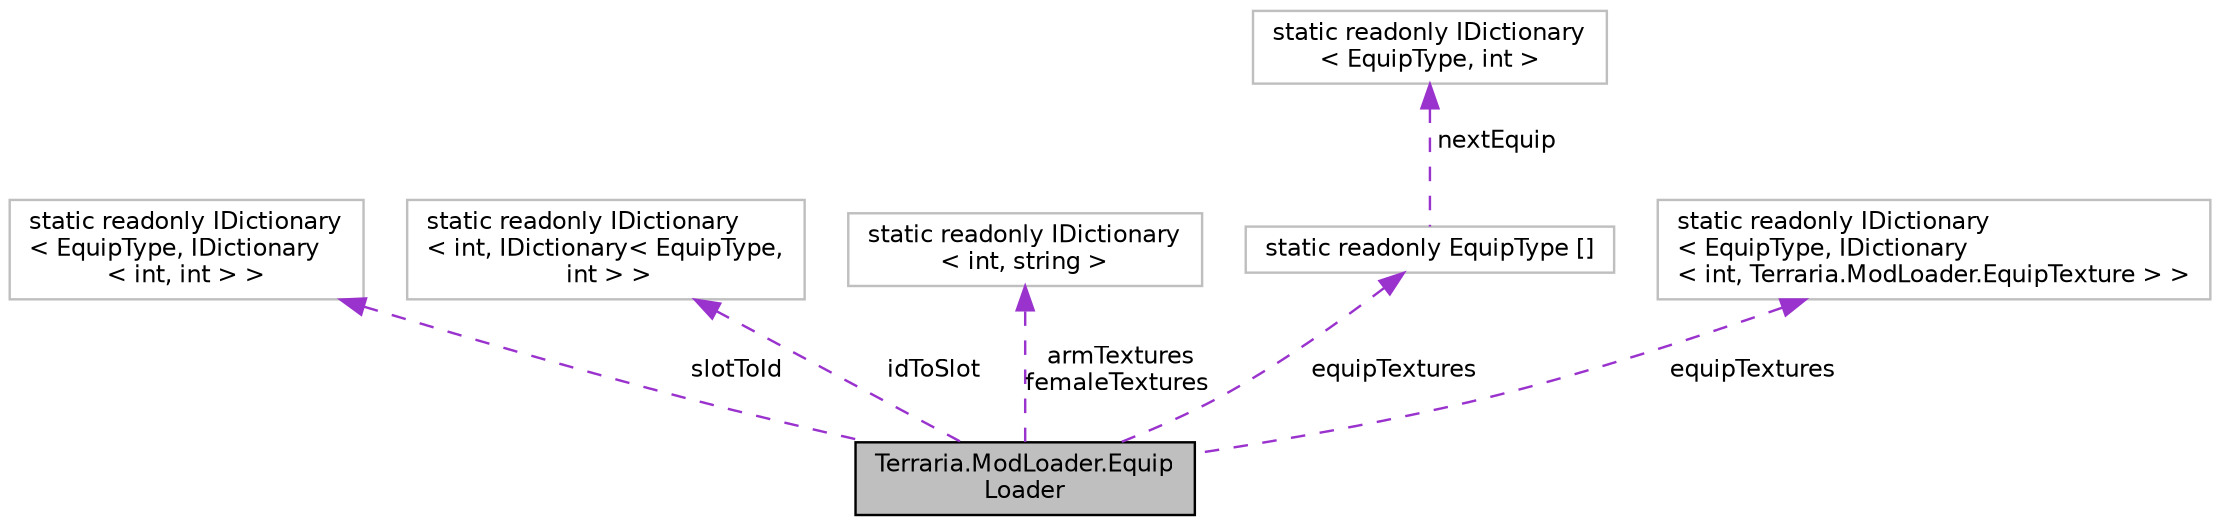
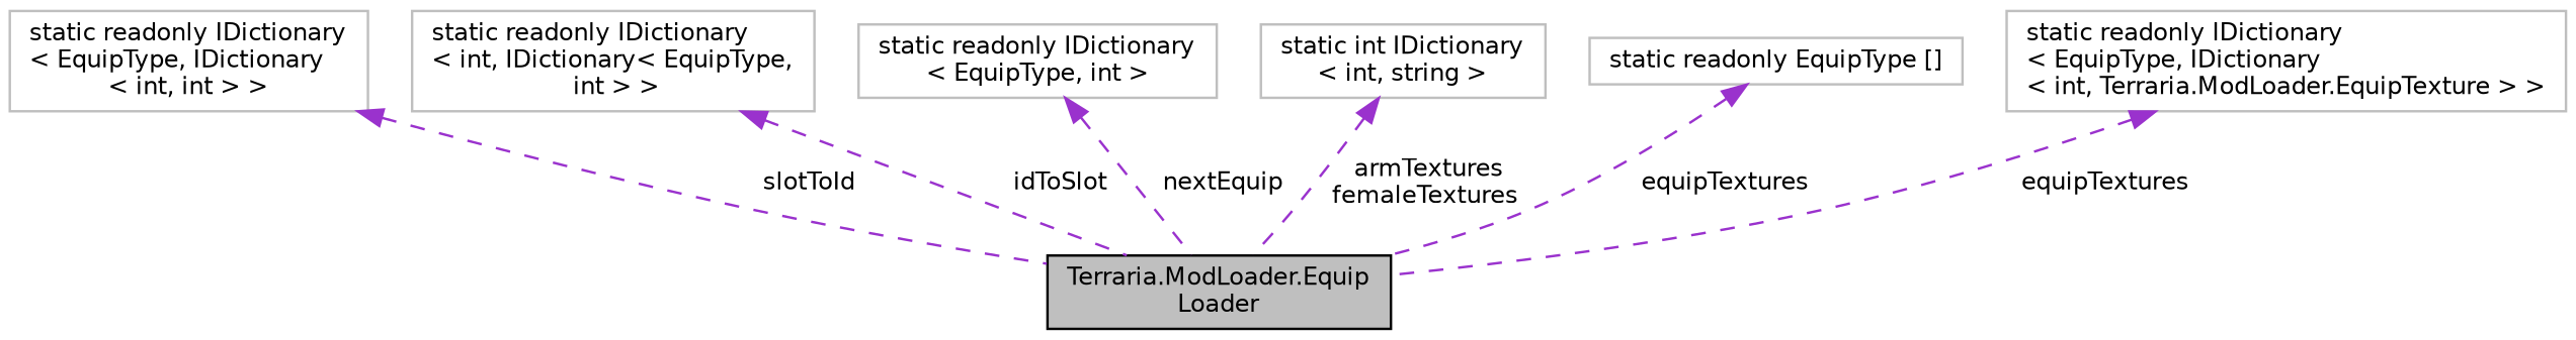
  digraph {
    rankdir=TB
    node [color=grey75 fillcolor=white fontname=Helvetica fontsize=10 shape=record style=filled]
    edge [color=darkorchid3 dir=back fontname=Helvetica fontsize=10 labelfontname=Helvetica labelfontsize=10 style=dashed]
    n1 [color=black fillcolor=grey75 fontcolor=black height=0.2 label="Terraria.ModLoader.Equip\lLoader" width=0.4]
    n2 [height=0.2 label="static readonly IDictionary\l\< EquipType, IDictionary\l\< int, int \> \>" width=0.4]
    n3 [height=0.2 label="static readonly IDictionary\l\< int, IDictionary\< EquipType,\l int \> \>" width=0.4]
    n4 [height=0.2 label="static readonly IDictionary\l\< EquipType, int \>" width=0.4]
-   n5 [height=0.2 label="static readonly IDictionary\l\< int, string \>" width=0.4]
+   n5 [height=0.2 label="static int IDictionary\l\< int, string \>" width=0.4]
    n6 [height=0.2 label="static readonly EquipType []" width=0.4]
    n7 [height=0.2 label="static readonly IDictionary\l\< EquipType, IDictionary\l\< int, Terraria.ModLoader.EquipTexture \> \>" width=0.4]
    n2 -> n1 [label=" slotToId"]
    n3 -> n1 [label=" idToSlot"]
-   n4 -> n6 [label=" nextEquip"]
+   n4 -> n1 [label=" nextEquip"]
    n5 -> n1 [label=" armTextures\nfemaleTextures"]
    n6 -> n1 [label=" equipTextures"]
    n7 -> n1 [label=" equipTextures"]
  }
